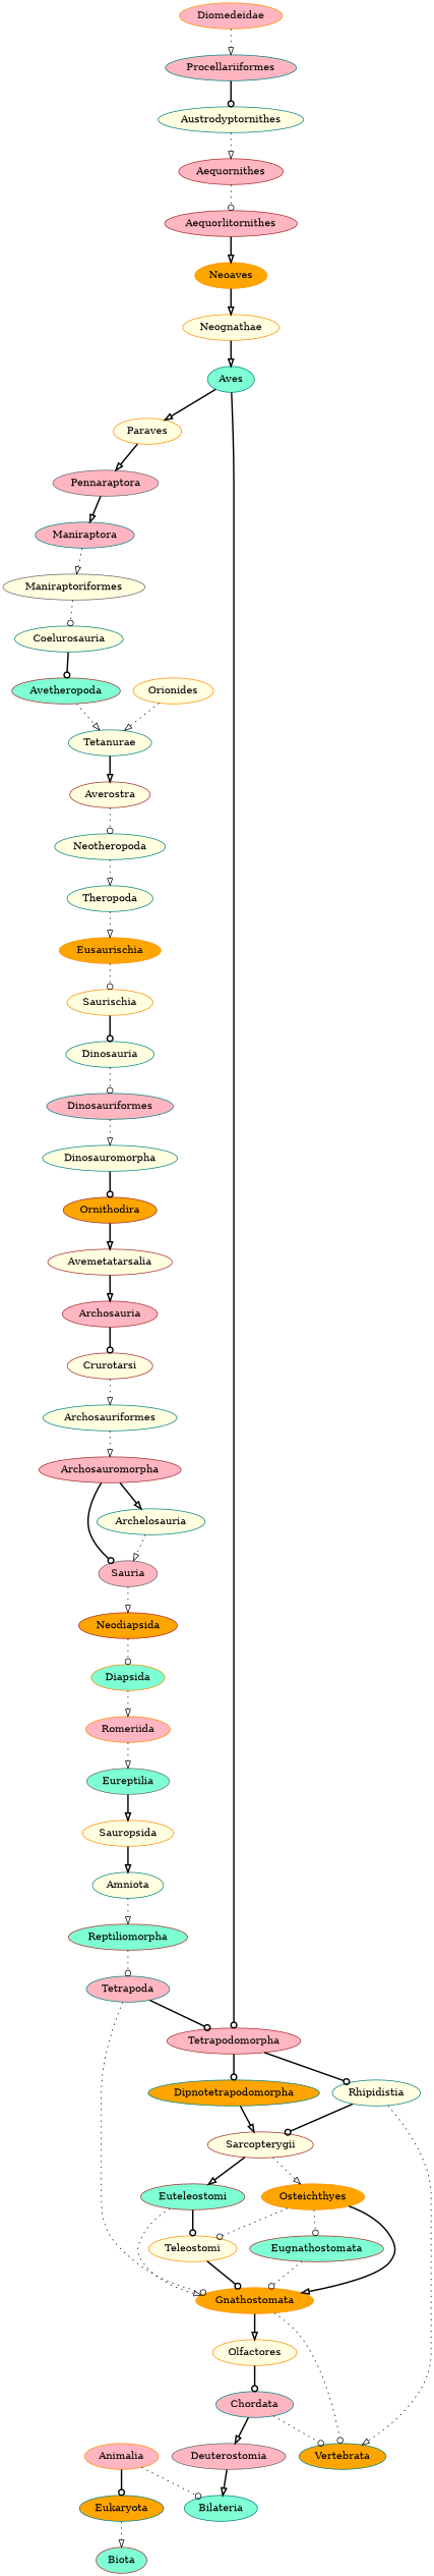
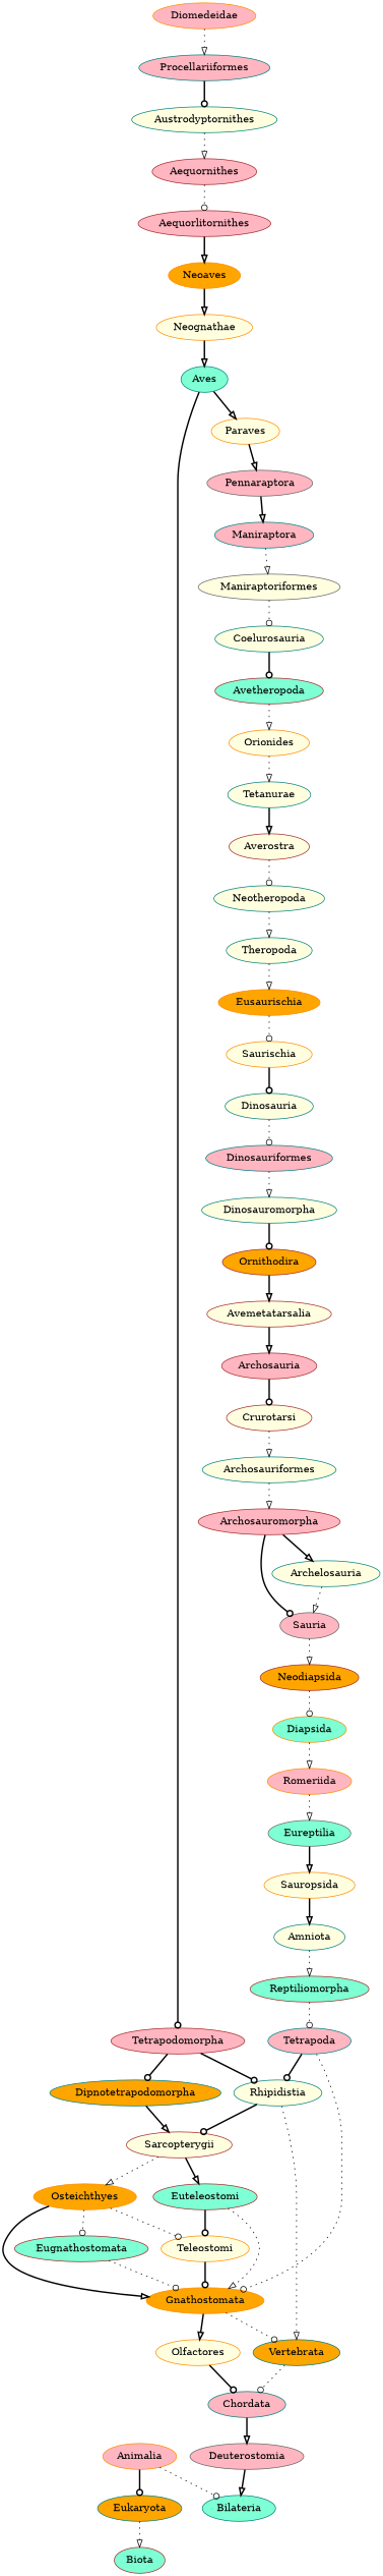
  digraph {
    node [color=teal fillcolor=lightyellow style=filled]
    edge [arrowhead=onormal style=dotted]
    n1 [color=brown fillcolor=aquamarine label=Biota]
    n2 [color=brown label=Crurotarsi]
    n3 [label=Archosauriformes]
    n4 [color=brown fillcolor=lightpink label=Archosauromorpha]
    n5 [color=brown fillcolor=lightpink label=Archosauria]
    n6 [color=brown fillcolor=aquamarine label=Avetheropoda]
    n7 [color=darkorange label=Orionides]
    n8 [label=Tetanurae]
    n9 [label=Coelurosauria]
    n10 [color=gray40 fillcolor=lightpink label=Sauria]
    n11 [label=Archelosauria]
    n12 [color=brown label=Averostra]
    n13 [label=Neotheropoda]
    n14 [label=Theropoda]
    n15 [color=gray40 label=Maniraptoriformes]
    n16 [fillcolor=lightpink label=Maniraptora]
    n17 [color=brown label=Avemetatarsalia]
    n18 [color=brown fillcolor=orange label=Ornithodira]
    n19 [color=brown fillcolor=orange label=Neodiapsida]
    n20 [color=darkorange fillcolor=aquamarine label=Diapsida]
    n21 [fillcolor=lightpink label=Tetrapoda]
    n22 [color=darkorange fillcolor=orange label=Gnathostomata]
    n23 [color=brown fillcolor=lightpink label=Tetrapodomorpha]
    n24 [fillcolor=orange label=Vertebrata]
    n25 [color=darkorange label=Olfactores]
    n26 [label=Rhipidistia]
    n27 [fillcolor=orange label=Dipnotetrapodomorpha]
    n28 [color=brown fillcolor=aquamarine label=Reptiliomorpha]
    n29 [fillcolor=lightpink label=Chordata]
    n30 [color=darkorange label=Teleostomi]
    n31 [color=brown fillcolor=aquamarine label=Eugnathostomata]
    n32 [color=darkorange fillcolor=lightpink label=Romeriida]
    n33 [color=gray40 fillcolor=aquamarine label=Eureptilia]
    n34 [color=darkorange label=Sauropsida]
    n35 [color=gray40 fillcolor=lightpink label=Pennaraptora]
    n36 [color=darkorange label=Paraves]
    n37 [color=darkorange fillcolor=orange label=Eusaurischia]
    n38 [color=darkorange label=Saurischia]
    n39 [color=brown label=Sarcopterygii]
    n40 [color=brown fillcolor=aquamarine label=Euteleostomi]
    n41 [color=darkorange fillcolor=orange label=Osteichthyes]
    n42 [fillcolor=aquamarine label=Bilateria]
    n43 [color=darkorange fillcolor=lightpink label=Animalia]
    n44 [fillcolor=orange label=Eukaryota]
    n45 [color=gray40 fillcolor=lightpink label=Deuterostomia]
    n46 [label=Amniota]
    n47 [label=Dinosauria]
    n48 [fillcolor=lightpink label=Dinosauriformes]
    n49 [label=Dinosauromorpha]
    n50 [color=darkorange label=Neognathae]
    n51 [fillcolor=aquamarine label=Aves]
    n52 [color=darkorange fillcolor=orange label=Neoaves]
    n53 [color=brown fillcolor=lightpink label=Aequornithes]
    n54 [color=brown fillcolor=lightpink label=Aequorlitornithes]
    n55 [label=Austrodyptornithes]
    n56 [fillcolor=lightpink label=Procellariiformes]
    n57 [color=darkorange fillcolor=lightpink label=Diomedeidae]
    n2 -> n3
    n3 -> n4
    n4 -> n10 [arrowhead=odot style=bold]
    n4 -> n11 [style=bold]
    n5 -> n2 [arrowhead=odot style=bold]
-   n6 -> n8
+   n6 -> n7
    n7 -> n8
    n8 -> n12 [style=bold]
    n9 -> n6 [arrowhead=odot style=bold]
    n10 -> n19
    n11 -> n10
    n12 -> n13 [arrowhead=odot]
    n13 -> n14
    n14 -> n37
    n15 -> n9 [arrowhead=odot]
    n16 -> n15
    n17 -> n5 [style=bold]
    n18 -> n17 [style=bold]
    n19 -> n20 [arrowhead=odot]
    n20 -> n32
    n21 -> n22 [arrowhead=odot]
-   n21 -> n23 [arrowhead=odot style=bold]
+   n21 -> n26 [arrowhead=odot style=bold]
    n22 -> n24 [arrowhead=odot]
    n22 -> n25 [style=bold]
    n23 -> n26 [arrowhead=odot style=bold]
    n23 -> n27 [arrowhead=odot style=bold]
-   n29 -> n24 [arrowhead=odot]
+   n24 -> n29 [arrowhead=odot]
    n25 -> n29 [arrowhead=odot style=bold]
    n26 -> n24
    n26 -> n39 [arrowhead=odot style=bold]
    n27 -> n39 [style=bold]
    n28 -> n21 [arrowhead=odot]
    n29 -> n45 [style=bold]
    n30 -> n22 [arrowhead=odot style=bold]
    n31 -> n22 [arrowhead=odot]
    n32 -> n33
    n33 -> n34 [style=bold]
    n34 -> n46 [style=bold]
    n35 -> n16 [style=bold]
    n36 -> n35 [style=bold]
    n37 -> n38 [arrowhead=odot]
    n38 -> n47 [arrowhead=odot style=bold]
    n39 -> n40 [style=bold]
    n39 -> n41
    n40 -> n22
    n40 -> n30 [arrowhead=odot style=bold]
    n41 -> n22 [style=bold]
    n41 -> n30 [arrowhead=odot]
    n41 -> n31 [arrowhead=odot]
    n43 -> n42 [arrowhead=odot]
    n43 -> n44 [arrowhead=odot style=bold]
    n44 -> n1
    n45 -> n42 [style=bold]
    n46 -> n28
    n47 -> n48 [arrowhead=odot]
    n48 -> n49
    n49 -> n18 [arrowhead=odot style=bold]
    n50 -> n51 [style=bold]
    n51 -> n23 [arrowhead=odot style=bold]
    n51 -> n36 [style=bold]
    n52 -> n50 [style=bold]
    n53 -> n54 [arrowhead=odot]
    n54 -> n52 [style=bold]
    n55 -> n53
    n56 -> n55 [arrowhead=odot style=bold]
    n57 -> n56
  }
